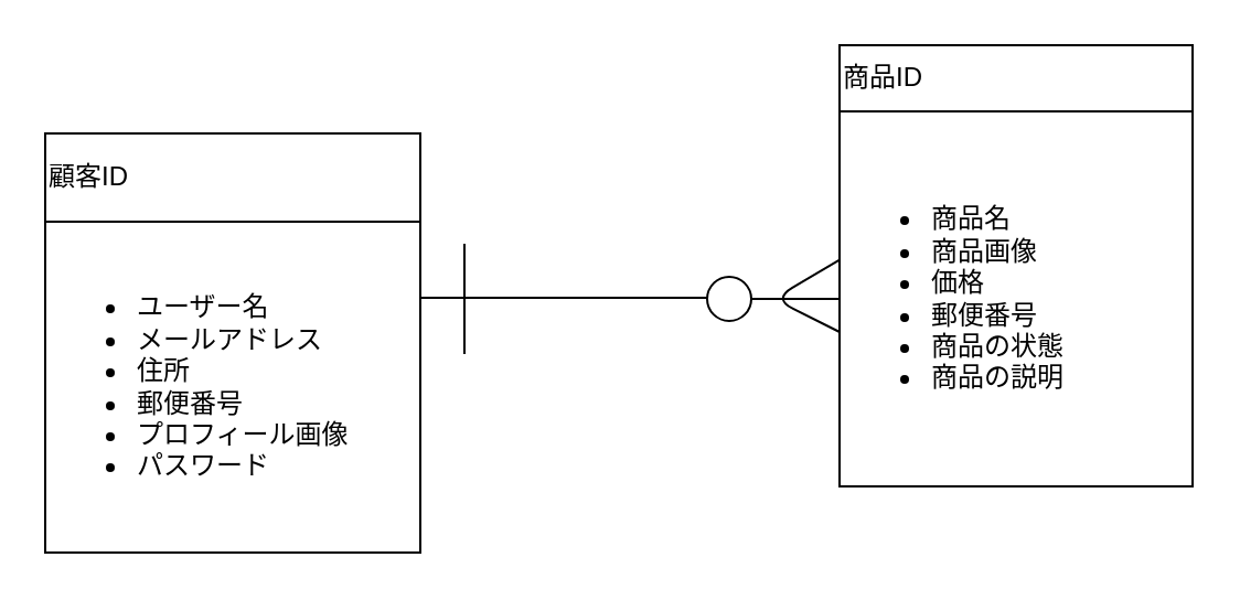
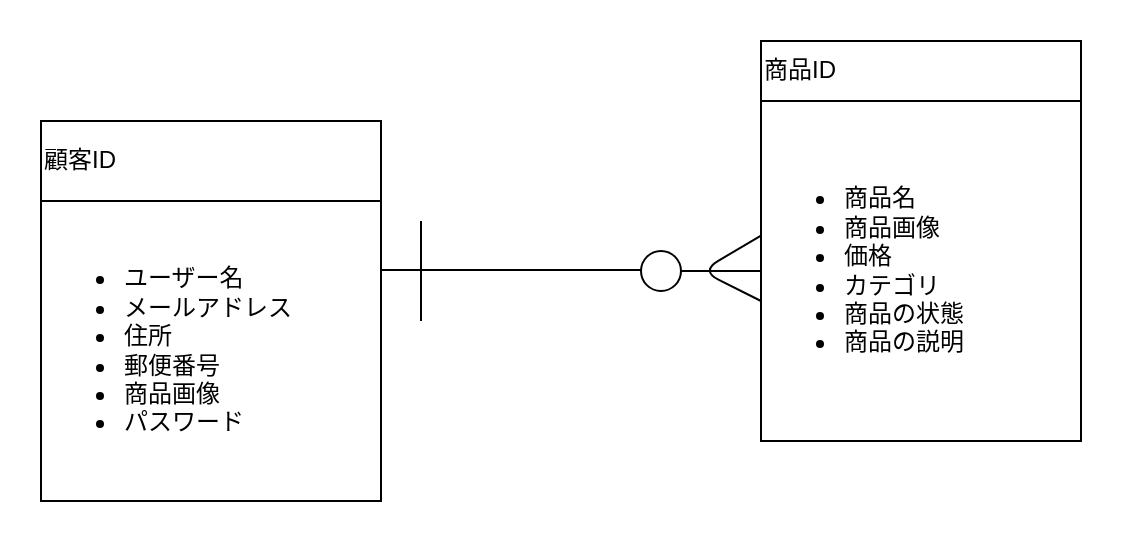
  <mxCell id="0" />
  <mxCell id="1" parent="0" />
  <mxCell id="2" value="" style="shape=table;startSize=0;container=1;collapsible=0;childLayout=tableLayout;align=left;" vertex="1" parent="1"><mxGeometry x="20" y="60" width="170" height="190" as="geometry" /></mxCell>
  <mxCell id="3" value="" style="shape=tableRow;horizontal=0;startSize=0;swimlaneHead=0;swimlaneBody=0;strokeColor=inherit;top=0;left=0;bottom=0;right=0;collapsible=0;dropTarget=0;fillColor=none;points=[[0,0.5],[1,0.5]];portConstraint=eastwest;" vertex="1" parent="2"><mxGeometry width="170" height="40" as="geometry" /></mxCell>
  <mxCell id="4" value="顧客ID" style="shape=partialRectangle;html=1;whiteSpace=wrap;connectable=0;strokeColor=inherit;overflow=hidden;fillColor=none;top=0;left=0;bottom=0;right=0;pointerEvents=1;align=left;" vertex="1" parent="3"><mxGeometry width="170" height="40" as="geometry"><mxRectangle width="170" height="40" as="alternateBounds" /></mxGeometry></mxCell>
  <mxCell id="5" value="" style="shape=tableRow;horizontal=0;startSize=0;swimlaneHead=0;swimlaneBody=0;strokeColor=inherit;top=0;left=0;bottom=0;right=0;collapsible=0;dropTarget=0;fillColor=none;points=[[0,0.5],[1,0.5]];portConstraint=eastwest;align=left;" vertex="1" parent="2"><mxGeometry y="40" width="170" height="150" as="geometry" /></mxCell>
- <mxCell id="6" value="&lt;ul&gt;&lt;li&gt;ユーザー名&lt;/li&gt;&lt;li&gt;メールアドレス&lt;/li&gt;&lt;li&gt;住所&lt;/li&gt;&lt;li&gt;郵便番号&lt;/li&gt;&lt;li&gt;プロフィール画像&lt;/li&gt;&lt;li&gt;&lt;span style=&quot;background-color: transparent;&quot;&gt;パスワード&lt;/span&gt;&lt;/li&gt;&lt;/ul&gt;" style="shape=partialRectangle;html=1;whiteSpace=wrap;connectable=0;strokeColor=inherit;overflow=hidden;fillColor=none;top=0;left=0;bottom=0;right=0;pointerEvents=1;align=left;" vertex="1" parent="5"><mxGeometry width="170" height="150" as="geometry"><mxRectangle width="170" height="150" as="alternateBounds" /></mxGeometry></mxCell>
+ <mxCell id="6" value="&lt;ul&gt;&lt;li&gt;ユーザー名&lt;/li&gt;&lt;li&gt;メールアドレス&lt;/li&gt;&lt;li&gt;住所&lt;/li&gt;&lt;li&gt;郵便番号&lt;/li&gt;&lt;li&gt;商品画像&lt;/li&gt;&lt;li&gt;&lt;span style=&quot;background-color: transparent;&quot;&gt;パスワード&lt;/span&gt;&lt;/li&gt;&lt;/ul&gt;" style="shape=partialRectangle;html=1;whiteSpace=wrap;connectable=0;strokeColor=inherit;overflow=hidden;fillColor=none;top=0;left=0;bottom=0;right=0;pointerEvents=1;align=left;" vertex="1" parent="5"><mxGeometry width="170" height="150" as="geometry"><mxRectangle width="170" height="150" as="alternateBounds" /></mxGeometry></mxCell>
  <mxCell id="7" value="" style="endArrow=none;html=1;exitX=1;exitY=0.5;exitDx=0;exitDy=0;entryX=0;entryY=0.5;entryDx=0;entryDy=0;" edge="1" parent="1" source="15" target="11"><mxGeometry width="50" height="50" relative="1" as="geometry"><mxPoint x="260" y="190" as="sourcePoint" /><mxPoint x="310" y="140" as="targetPoint" /></mxGeometry></mxCell>
  <mxCell id="8" value="" style="shape=table;startSize=0;container=1;collapsible=0;childLayout=tableLayout;" vertex="1" parent="1"><mxGeometry x="380" y="20" width="160" height="200" as="geometry" /></mxCell>
  <mxCell id="9" value="" style="shape=tableRow;horizontal=0;startSize=0;swimlaneHead=0;swimlaneBody=0;strokeColor=inherit;top=0;left=0;bottom=0;right=0;collapsible=0;dropTarget=0;fillColor=none;points=[[0,0.5],[1,0.5]];portConstraint=eastwest;" vertex="1" parent="8"><mxGeometry width="160" height="30" as="geometry" /></mxCell>
  <mxCell id="10" value="商品ID" style="shape=partialRectangle;html=1;whiteSpace=wrap;connectable=0;strokeColor=inherit;overflow=hidden;fillColor=none;top=0;left=0;bottom=0;right=0;pointerEvents=1;align=left;" vertex="1" parent="9"><mxGeometry width="160" height="30" as="geometry"><mxRectangle width="160" height="30" as="alternateBounds" /></mxGeometry></mxCell>
  <mxCell id="11" value="" style="shape=tableRow;horizontal=0;startSize=0;swimlaneHead=0;swimlaneBody=0;strokeColor=inherit;top=0;left=0;bottom=0;right=0;collapsible=0;dropTarget=0;fillColor=none;points=[[0,0.5],[1,0.5]];portConstraint=eastwest;" vertex="1" parent="8"><mxGeometry y="30" width="160" height="170" as="geometry" /></mxCell>
- <mxCell id="12" value="&lt;ul&gt;&lt;li&gt;商品名&lt;/li&gt;&lt;li&gt;商品画像&lt;/li&gt;&lt;li&gt;価格&lt;/li&gt;&lt;li&gt;郵便番号&lt;/li&gt;&lt;li&gt;商品の状態&lt;/li&gt;&lt;li&gt;商品の説明&lt;/li&gt;&lt;/ul&gt;" style="shape=partialRectangle;html=1;whiteSpace=wrap;connectable=0;strokeColor=inherit;overflow=hidden;fillColor=none;top=0;left=0;bottom=0;right=0;pointerEvents=1;align=left;" vertex="1" parent="11"><mxGeometry width="160" height="170" as="geometry"><mxRectangle width="160" height="170" as="alternateBounds" /></mxGeometry></mxCell>
+ <mxCell id="12" value="&lt;ul&gt;&lt;li&gt;商品名&lt;/li&gt;&lt;li&gt;商品画像&lt;/li&gt;&lt;li&gt;価格&lt;/li&gt;&lt;li&gt;カテゴリ&lt;/li&gt;&lt;li&gt;商品の状態&lt;/li&gt;&lt;li&gt;商品の説明&lt;/li&gt;&lt;/ul&gt;" style="shape=partialRectangle;html=1;whiteSpace=wrap;connectable=0;strokeColor=inherit;overflow=hidden;fillColor=none;top=0;left=0;bottom=0;right=0;pointerEvents=1;align=left;" vertex="1" parent="11"><mxGeometry width="160" height="170" as="geometry"><mxRectangle width="160" height="170" as="alternateBounds" /></mxGeometry></mxCell>
  <mxCell id="13" value="" style="endArrow=none;html=1;exitX=0;exitY=0.396;exitDx=0;exitDy=0;exitPerimeter=0;elbow=vertical;" edge="1" parent="8" source="11"><mxGeometry width="50" height="50" relative="1" as="geometry"><mxPoint x="-30" y="170" as="sourcePoint" /><mxPoint y="130" as="targetPoint" /><Array as="points"><mxPoint x="-30" y="115" /></Array></mxGeometry></mxCell>
  <mxCell id="14" value="" style="endArrow=none;html=1;exitX=1;exitY=0.5;exitDx=0;exitDy=0;entryX=0;entryY=0.5;entryDx=0;entryDy=0;" edge="1" parent="1"><mxGeometry width="50" height="50" relative="1" as="geometry"><mxPoint x="190" y="134.5" as="sourcePoint" /><mxPoint x="320" y="134.5" as="targetPoint" /></mxGeometry></mxCell>
  <mxCell id="15" value="" style="ellipse;whiteSpace=wrap;html=1;aspect=fixed;" vertex="1" parent="1"><mxGeometry x="320" y="125" width="20" height="20" as="geometry" /></mxCell>
  <mxCell id="16" value="" style="endArrow=none;html=1;" edge="1" parent="1"><mxGeometry width="50" height="50" relative="1" as="geometry"><mxPoint x="210" y="160" as="sourcePoint" /><mxPoint x="210" y="110" as="targetPoint" /><Array as="points"><mxPoint x="210" y="140" /></Array></mxGeometry></mxCell>
